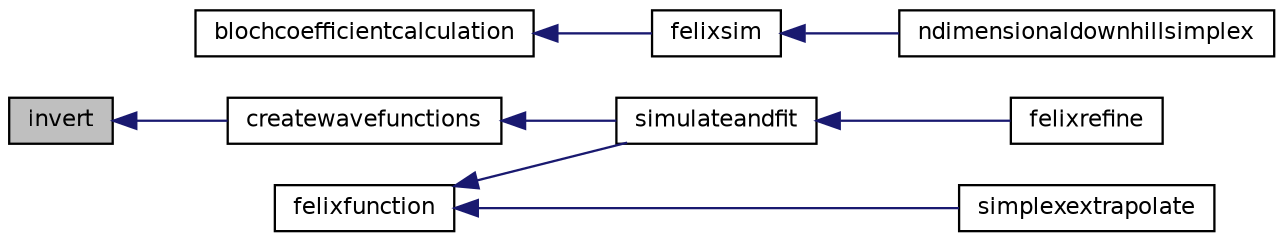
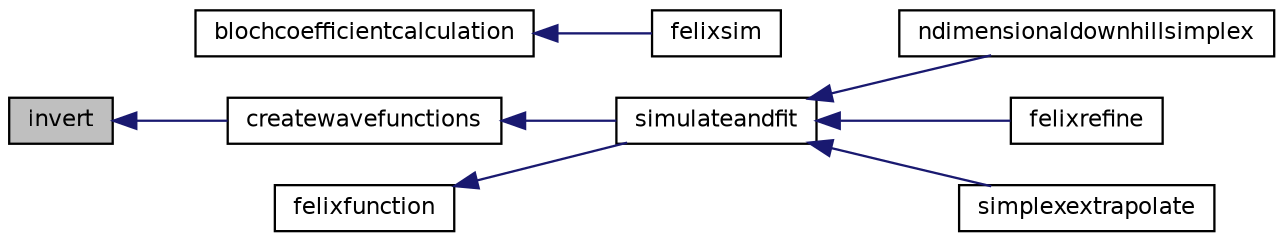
  digraph {
    rankdir=LR
    node [color=black fillcolor=white fontname=Helvetica fontsize=10 shape=record style=filled]
    edge [color=midnightblue dir=back fontname=Helvetica fontsize=10 labelfontname=Helvetica labelfontsize=10 style=solid]
    n1 [fillcolor=grey75 fontcolor=black height=0.2 label=invert width=0.4]
    n2 [height=0.2 label=createwavefunctions width=0.4]
    n3 [height=0.2 label=simulateandfit width=0.4]
    n4 [height=0.2 label=blochcoefficientcalculation width=0.4]
    n5 [height=0.2 label=felixsim width=0.4]
    n6 [height=0.2 label=felixfunction width=0.4]
    n7 [height=0.2 label=felixrefine width=0.4]
    n8 [height=0.2 label=ndimensionaldownhillsimplex width=0.4]
    n9 [height=0.2 label=simplexextrapolate width=0.4]
    n1 -> n2
    n2 -> n3
    n3 -> n7
-   n5 -> n8
-   n6 -> n9
+   n3 -> n8
+   n3 -> n9
    n4 -> n5
    n6 -> n3
  }
